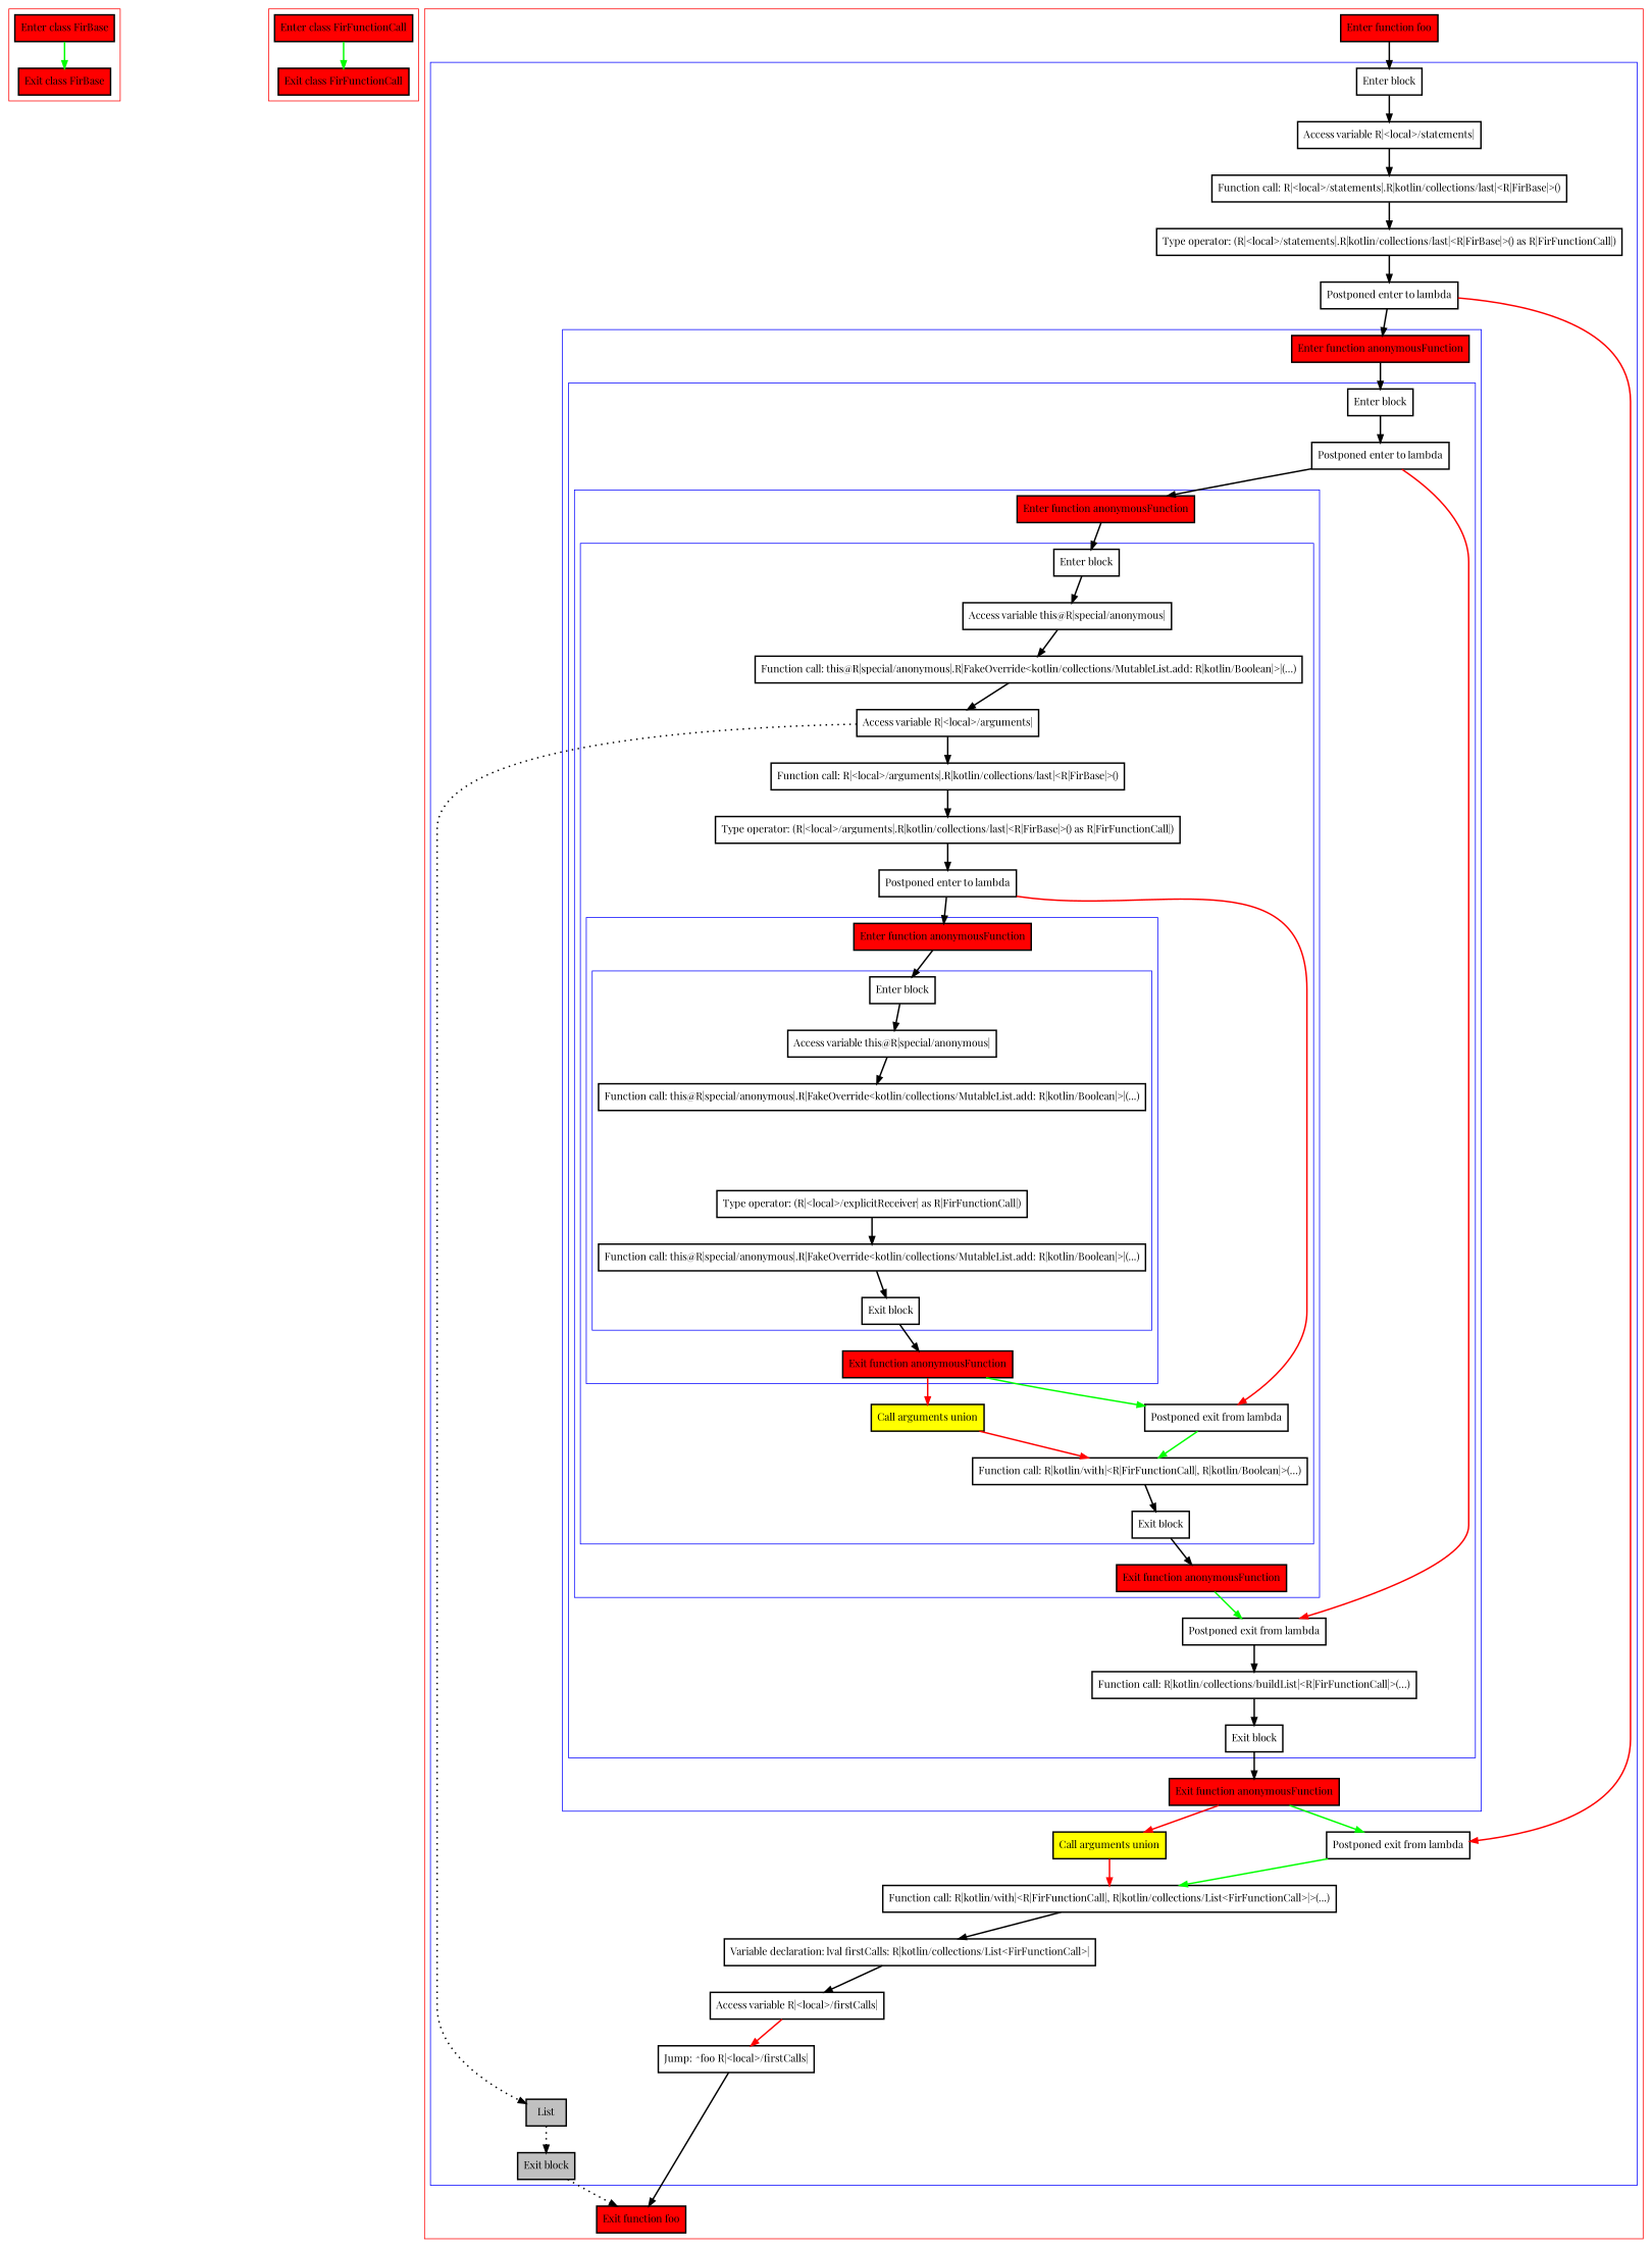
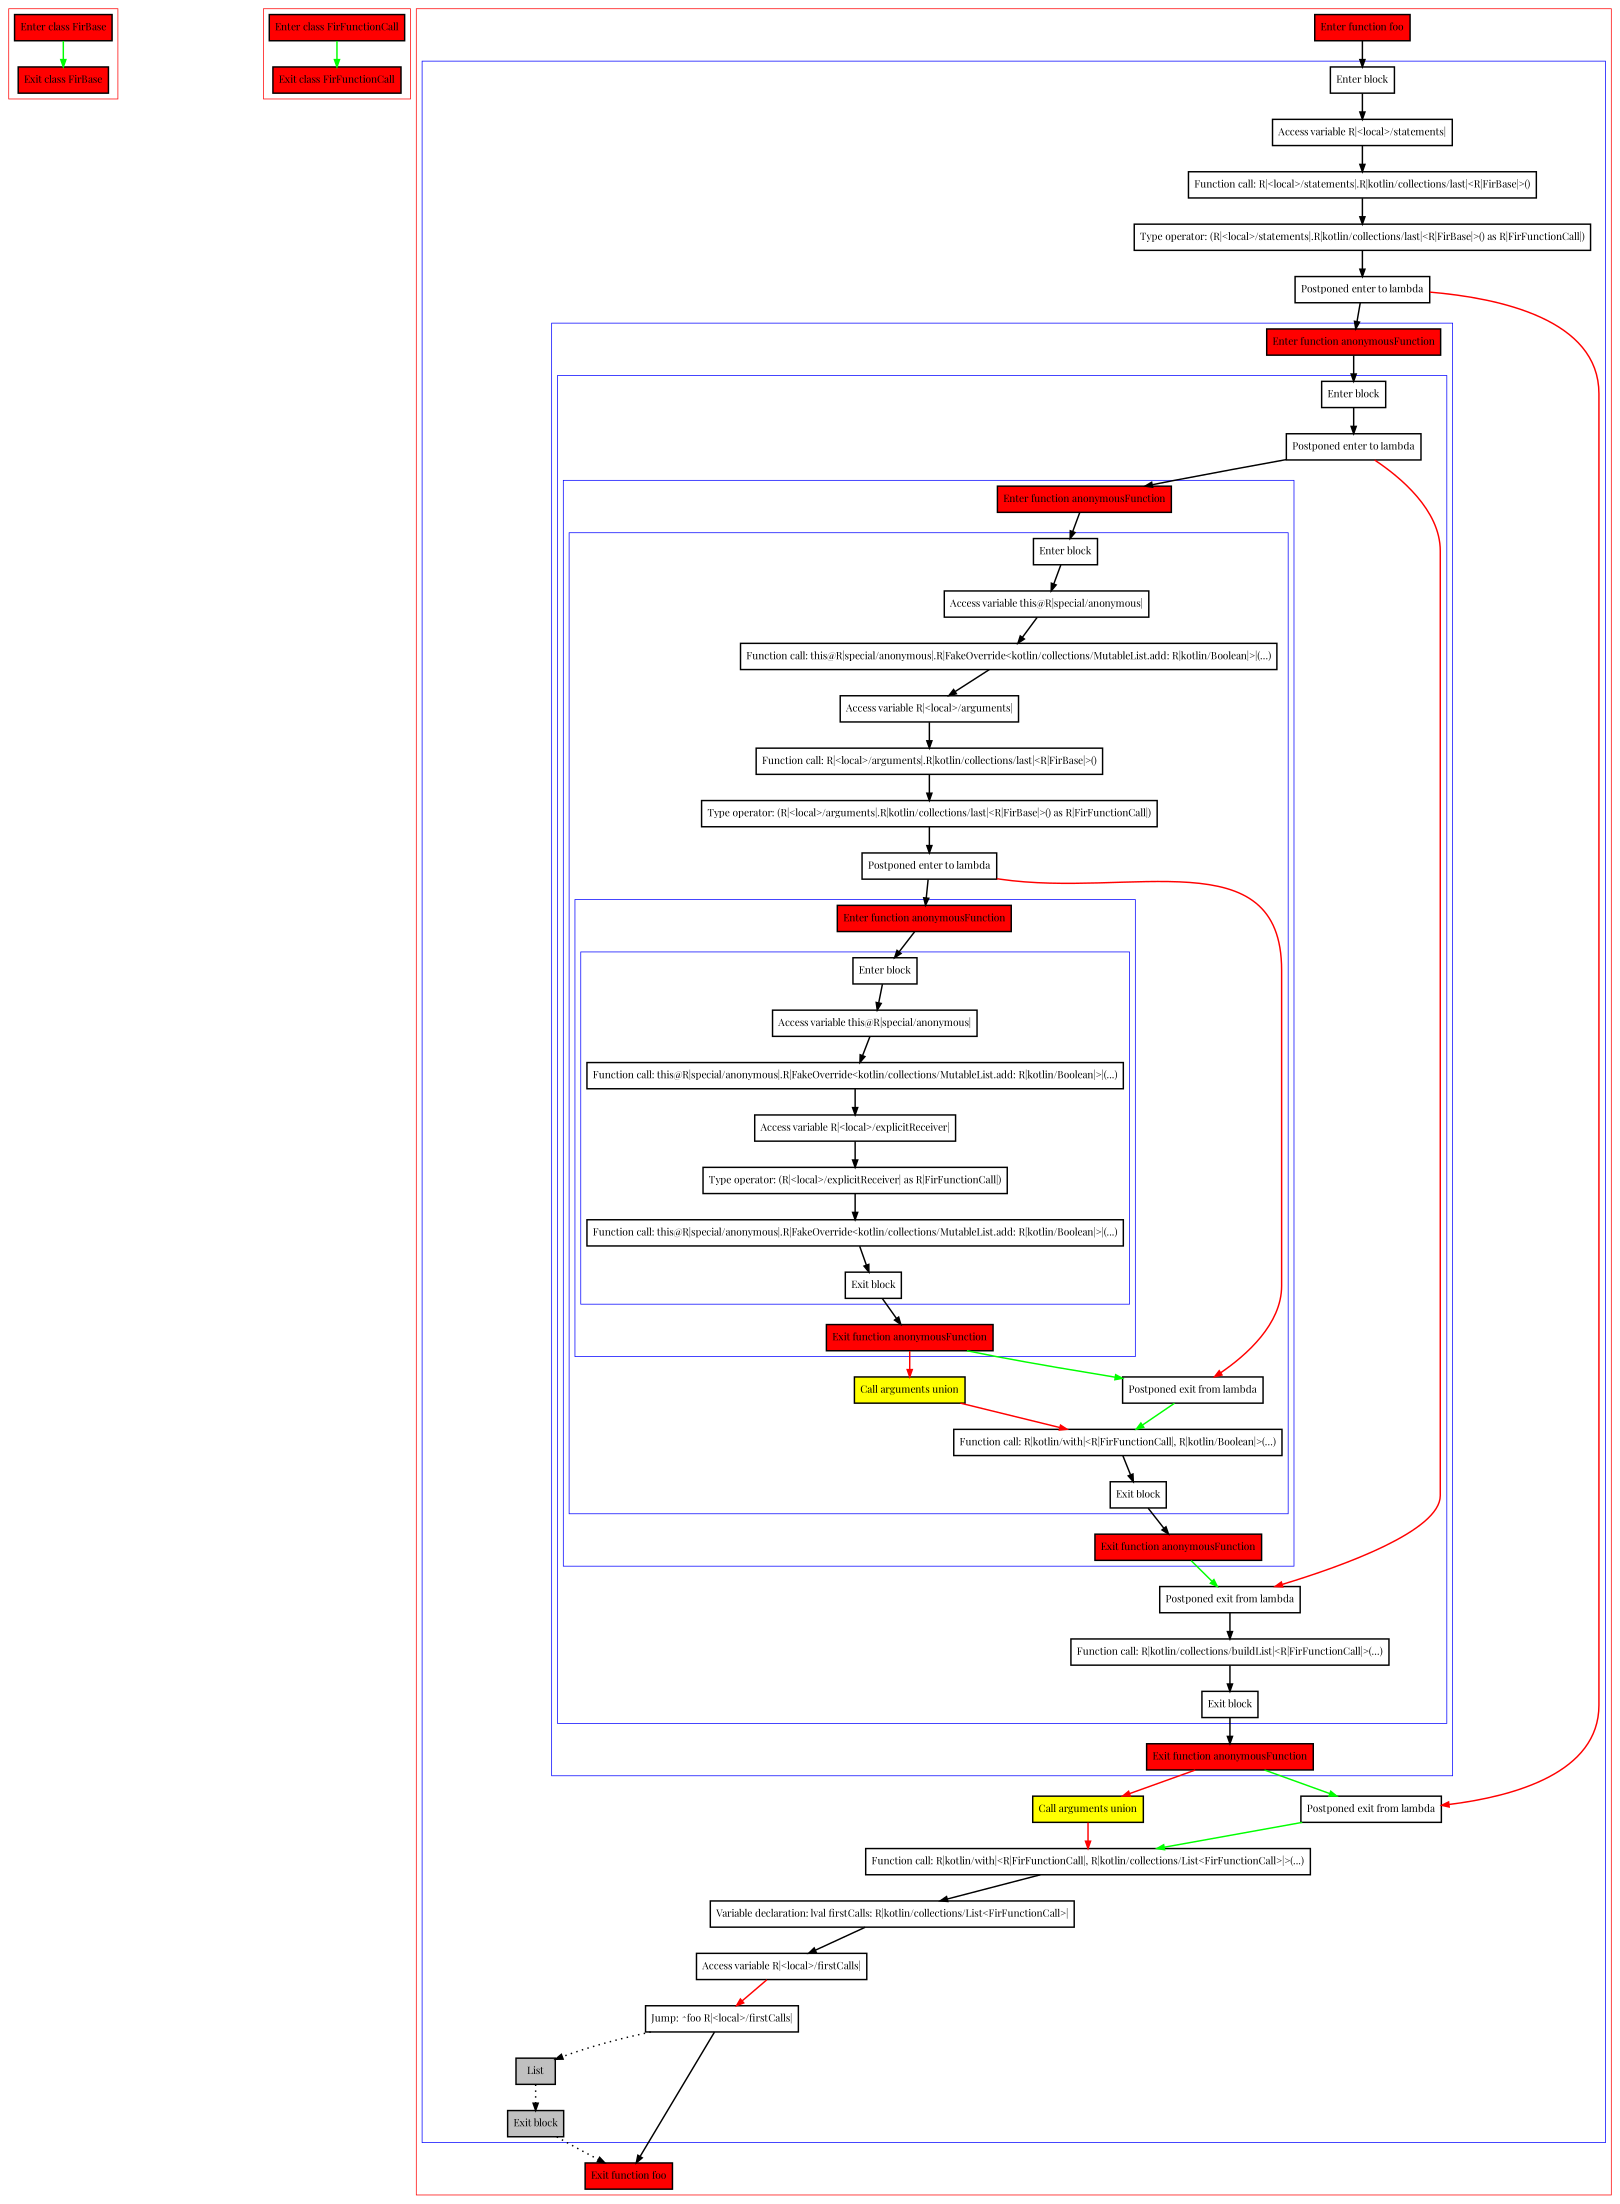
  digraph {
    fontname="Playfair Display"
    nodesep=3
    node [fontname="Playfair Display" penwidth=2 shape=box]
    edge [fontname="Playfair Display" penwidth=2]
    n1 [fillcolor=red label="Enter class FirBase" style=filled]
    n2 [fillcolor=red label="Exit class FirBase" style=filled]
    n3 [fillcolor=red label="Enter class FirFunctionCall" style=filled]
    n4 [fillcolor=red label="Exit class FirFunctionCall" style=filled]
    n5 [label="Enter block"]
    n6 [label="Access variable this@R|special/anonymous|"]
    n7 [label="Function call: this@R|special/anonymous|.R|FakeOverride<kotlin/collections/MutableList.add: R|kotlin/Boolean|>|(...)"]
+   n8 [label="Access variable R|<local>/explicitReceiver|"]
    n9 [label="Type operator: (R|<local>/explicitReceiver| as R|FirFunctionCall|)"]
    n10 [label="Function call: this@R|special/anonymous|.R|FakeOverride<kotlin/collections/MutableList.add: R|kotlin/Boolean|>|(...)"]
    n11 [label="Exit block"]
    n12 [fillcolor=red label="Enter function anonymousFunction" style=filled]
    n13 [fillcolor=red label="Exit function anonymousFunction" style=filled]
    n14 [label="Enter block"]
    n15 [label="Access variable this@R|special/anonymous|"]
    n16 [label="Function call: this@R|special/anonymous|.R|FakeOverride<kotlin/collections/MutableList.add: R|kotlin/Boolean|>|(...)"]
    n17 [label="Access variable R|<local>/arguments|"]
    n18 [label="Function call: R|<local>/arguments|.R|kotlin/collections/last|<R|FirBase|>()"]
    n19 [label="Type operator: (R|<local>/arguments|.R|kotlin/collections/last|<R|FirBase|>() as R|FirFunctionCall|)"]
    n20 [label="Postponed enter to lambda"]
    n21 [fillcolor=yellow label="Call arguments union" style=filled]
    n22 [label="Postponed exit from lambda"]
    n23 [label="Function call: R|kotlin/with|<R|FirFunctionCall|, R|kotlin/Boolean|>(...)"]
    n24 [label="Exit block"]
    n25 [fillcolor=red label="Enter function anonymousFunction" style=filled]
    n26 [fillcolor=red label="Exit function anonymousFunction" style=filled]
    n27 [label="Enter block"]
    n28 [label="Postponed enter to lambda"]
    n29 [label="Postponed exit from lambda"]
    n30 [label="Function call: R|kotlin/collections/buildList|<R|FirFunctionCall|>(...)"]
    n31 [label="Exit block"]
    n32 [fillcolor=red label="Enter function anonymousFunction" style=filled]
    n33 [fillcolor=red label="Exit function anonymousFunction" style=filled]
    n34 [label="Enter block"]
    n35 [label="Access variable R|<local>/statements|"]
    n36 [label="Function call: R|<local>/statements|.R|kotlin/collections/last|<R|FirBase|>()"]
    n37 [label="Type operator: (R|<local>/statements|.R|kotlin/collections/last|<R|FirBase|>() as R|FirFunctionCall|)"]
    n38 [label="Postponed enter to lambda"]
    n39 [fillcolor=yellow label="Call arguments union" style=filled]
    n40 [label="Postponed exit from lambda"]
    n41 [label="Function call: R|kotlin/with|<R|FirFunctionCall|, R|kotlin/collections/List<FirFunctionCall>|>(...)"]
    n42 [label="Variable declaration: lval firstCalls: R|kotlin/collections/List<FirFunctionCall>|"]
    n43 [label="Access variable R|<local>/firstCalls|"]
    n44 [label="Jump: ^foo R|<local>/firstCalls|"]
    n45 [fillcolor=gray label=List style=filled]
    n46 [fillcolor=gray label="Exit block" style=filled]
    n47 [fillcolor=red label="Enter function foo" style=filled]
    n48 [fillcolor=red label="Exit function foo" style=filled]
    subgraph cluster_1 {
      color=red
      n1
      n2
    }
    subgraph cluster_2 {
      color=red
      n3
      n4
    }
    subgraph cluster_3 {
      color=red
      n47
      n48
      subgraph cluster_4 {
        color=blue
        n34
        n35
        n36
        n37
        n38
        n39
        n40
        n41
        n42
        n43
        n44
        n45
        n46
        subgraph cluster_5 {
          color=blue
          n32
          n33
          subgraph cluster_6 {
            color=blue
            n27
            n28
            n29
            n30
            n31
            subgraph cluster_7 {
              color=blue
              n25
              n26
              subgraph cluster_8 {
                color=blue
                n14
                n15
                n16
                n17
                n18
                n19
                n20
                n21
                n22
                n23
                n24
                subgraph cluster_9 {
                  color=blue
                  n12
                  n13
                  subgraph cluster_10 {
                    color=blue
                    n5
                    n6
                    n7
+                   n8
                    n9
                    n10
                    n11
                  }
                }
              }
            }
          }
        }
      }
    }
    n1 -> n2 [color=green]
    n3 -> n4 [color=green]
    n5 -> n6
    n6 -> n7
+   n7 -> n8
+   n8 -> n9
    n9 -> n10
    n10 -> n11
    n11 -> n13
    n12 -> n5
    n13 -> n21 [color=red]
    n13 -> n22 [color=green]
    n14 -> n15
    n15 -> n16
    n16 -> n17
    n17 -> n18
    n18 -> n19
    n19 -> n20
    n20 -> n12
    n20 -> n22 [color=red]
    n21 -> n23 [color=red]
    n22 -> n23 [color=green]
    n23 -> n24
    n24 -> n26
    n25 -> n14
    n26 -> n29 [color=green]
    n27 -> n28
    n28 -> n25
    n28 -> n29 [color=red]
    n29 -> n30
    n30 -> n31
    n31 -> n33
    n32 -> n27
    n33 -> n39 [color=red]
    n33 -> n40 [color=green]
    n34 -> n35
    n35 -> n36
    n36 -> n37
    n37 -> n38
    n38 -> n32
    n38 -> n40 [color=red]
    n39 -> n41 [color=red]
    n40 -> n41 [color=green]
    n41 -> n42
    n42 -> n43
    n43 -> n44 [color=red]
-   n17 -> n45 [style=dotted]
+   n44 -> n45 [style=dotted]
    n44 -> n48
    n45 -> n46 [style=dotted]
    n46 -> n48 [style=dotted]
    n47 -> n34
  }
